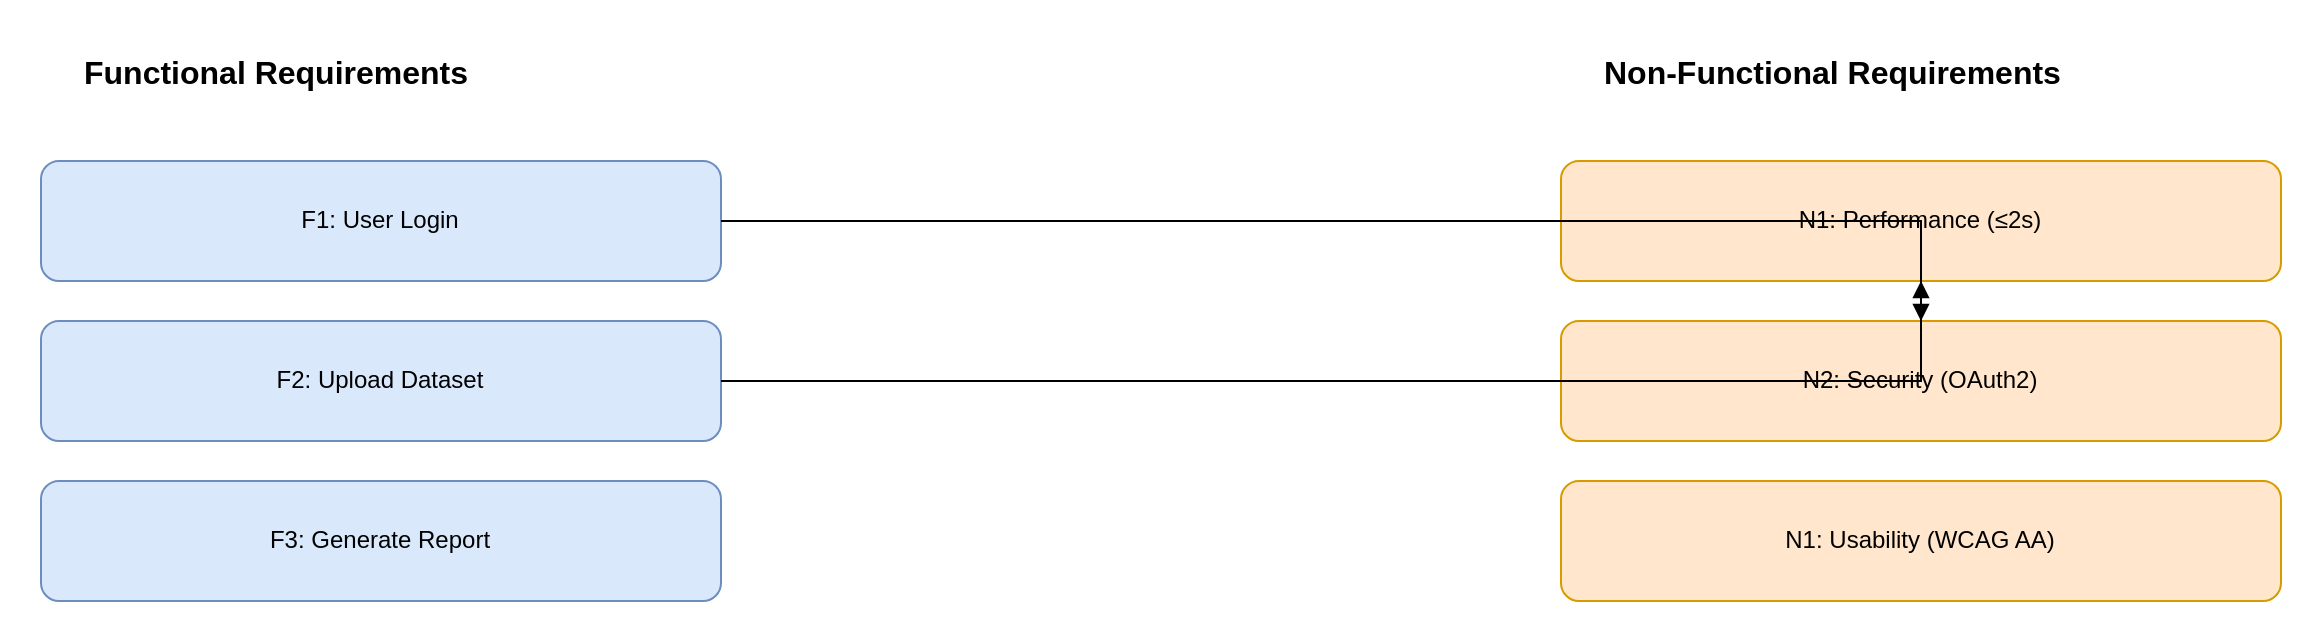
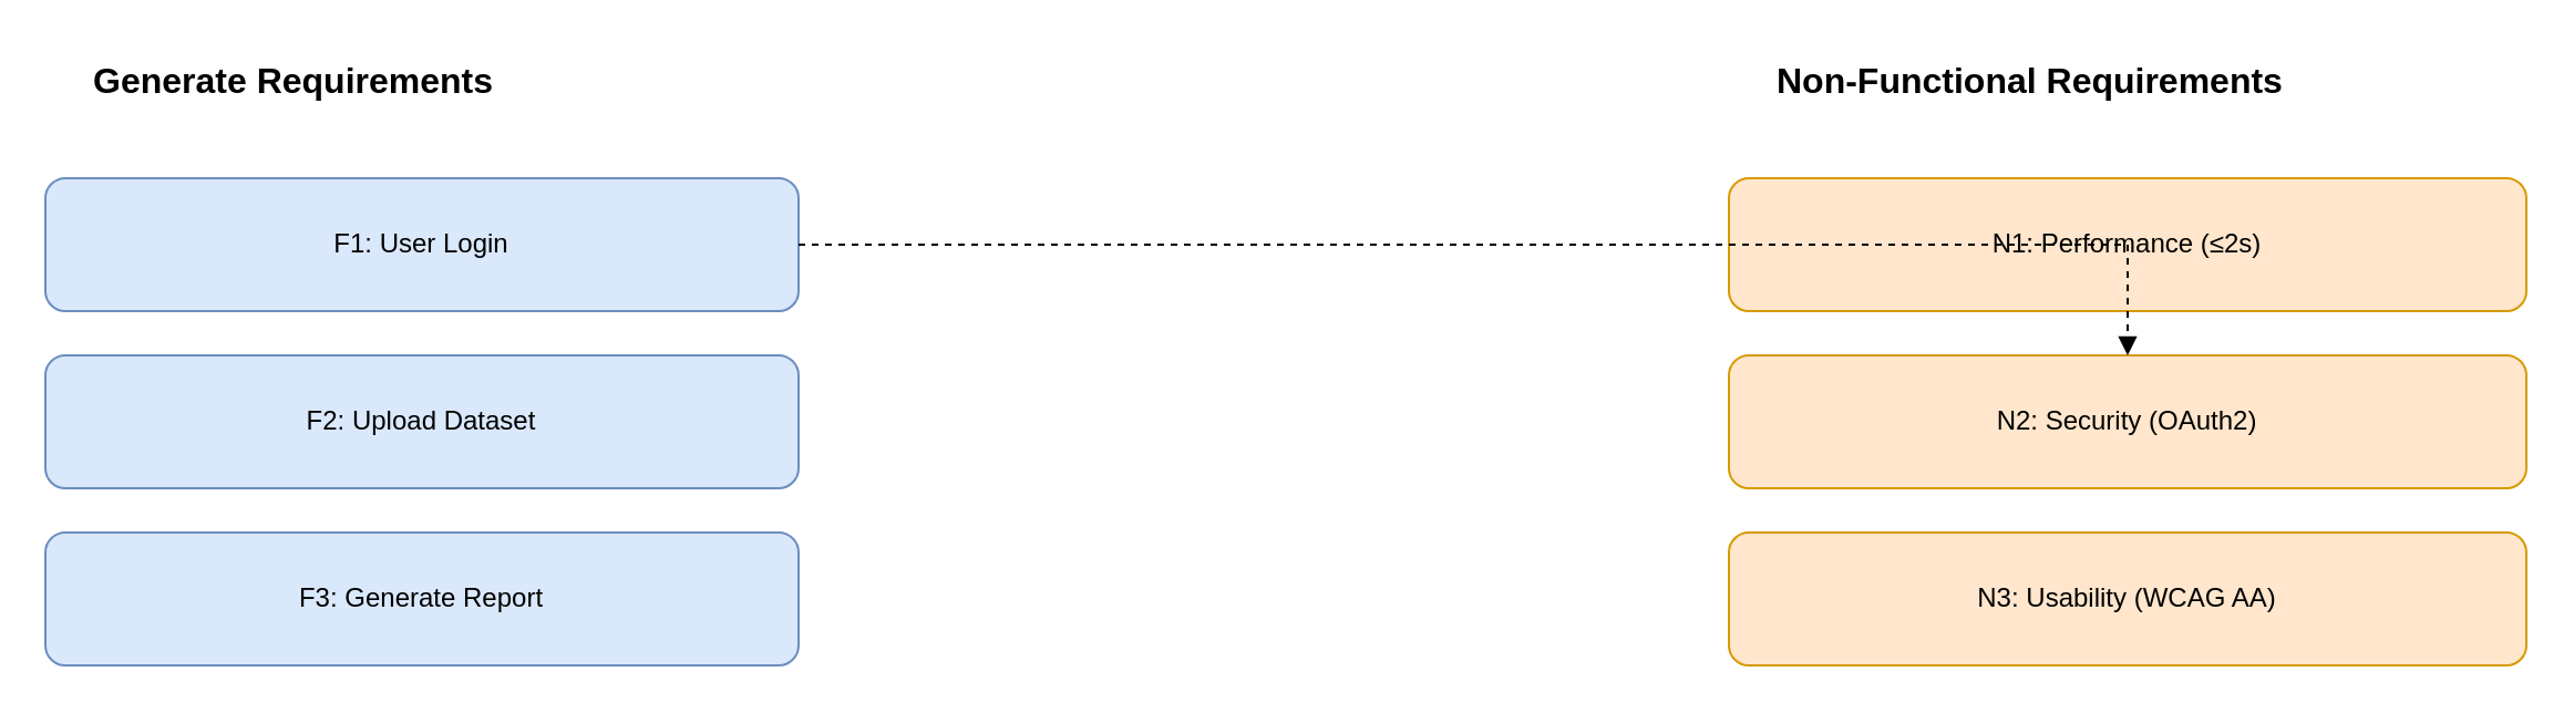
  <mxCell id="0" />
  <mxCell id="1" parent="0" />
- <mxCell id="2" value="Functional Requirements" style="text;whiteSpace=wrap;fontSize=16;fontStyle=1" vertex="1" parent="1"><mxGeometry x="40" y="20" width="300" height="30" as="geometry" /></mxCell>
+ <mxCell id="2" value="Generate Requirements" style="text;whiteSpace=wrap;fontSize=16;fontStyle=1" vertex="1" parent="1"><mxGeometry x="40" y="20" width="300" height="30" as="geometry" /></mxCell>
  <mxCell id="3" value="Non-Functional Requirements" style="text;whiteSpace=wrap;fontSize=16;fontStyle=1" vertex="1" parent="1"><mxGeometry x="800" y="20" width="320" height="30" as="geometry" /></mxCell>
  <mxCell id="4" value="F1: User Login" style="rounded=1;whiteSpace=wrap;html=1;fillColor=#dae8fc;strokeColor=#6c8ebf" vertex="1" parent="1"><mxGeometry x="20" y="80" width="340" height="60" as="geometry" /></mxCell>
  <mxCell id="5" value="F2: Upload Dataset" style="rounded=1;whiteSpace=wrap;html=1;fillColor=#dae8fc;strokeColor=#6c8ebf" vertex="1" parent="1"><mxGeometry x="20" y="160" width="340" height="60" as="geometry" /></mxCell>
  <mxCell id="6" value="F3: Generate Report" style="rounded=1;whiteSpace=wrap;html=1;fillColor=#dae8fc;strokeColor=#6c8ebf" vertex="1" parent="1"><mxGeometry x="20" y="240" width="340" height="60" as="geometry" /></mxCell>
  <mxCell id="7" value="N1: Performance (≤2s)" style="rounded=1;whiteSpace=wrap;html=1;fillColor=#ffe6cc;strokeColor=#d79b00" vertex="1" parent="1"><mxGeometry x="780" y="80" width="360" height="60" as="geometry" /></mxCell>
  <mxCell id="8" value="N2: Security (OAuth2)" style="rounded=1;whiteSpace=wrap;html=1;fillColor=#ffe6cc;strokeColor=#d79b00" vertex="1" parent="1"><mxGeometry x="780" y="160" width="360" height="60" as="geometry" /></mxCell>
- <mxCell id="9" value="N1: Usability (WCAG AA)" style="rounded=1;whiteSpace=wrap;html=1;fillColor=#ffe6cc;strokeColor=#d79b00" vertex="1" parent="1"><mxGeometry x="780" y="240" width="360" height="60" as="geometry" /></mxCell>
- <mxCell id="10" style="edgeStyle=orthogonalEdgeStyle;rounded=0;orthogonalLoop=1;jettySize=auto;html=1;endArrow=block" edge="1" parent="1" source="4" target="8"><mxGeometry relative="1" as="geometry" /></mxCell>
- <mxCell id="11" style="edgeStyle=orthogonalEdgeStyle;rounded=0;orthogonalLoop=1;jettySize=auto;html=1;endArrow=block" edge="1" parent="1" source="5" target="7"><mxGeometry relative="1" as="geometry" /></mxCell>
+ <mxCell id="9" value="N3: Usability (WCAG AA)" style="rounded=1;whiteSpace=wrap;html=1;fillColor=#ffe6cc;strokeColor=#d79b00" vertex="1" parent="1"><mxGeometry x="780" y="240" width="360" height="60" as="geometry" /></mxCell>
+ <mxCell id="10" style="edgeStyle=orthogonalEdgeStyle;rounded=0;orthogonalLoop=1;jettySize=auto;html=1;endArrow=block;dashed=1;" edge="1" parent="1" source="4" target="8"><mxGeometry relative="1" as="geometry" /></mxCell>
